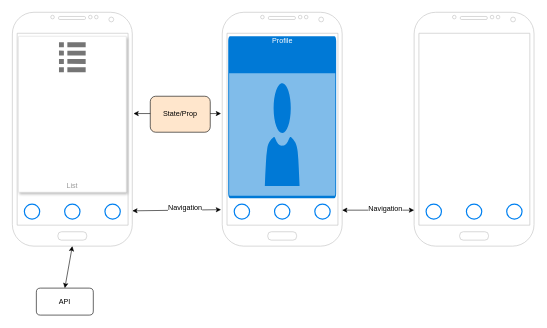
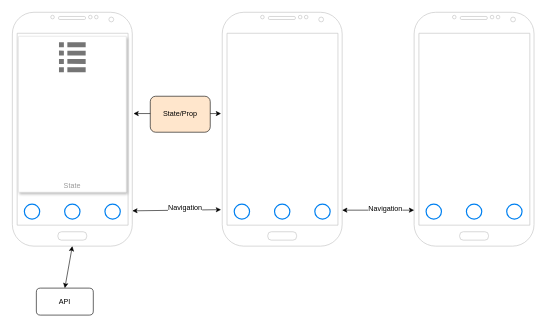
  <mxCell id="0" />
  <mxCell id="1" parent="0" />
  <mxCell id="2" value="" style="verticalLabelPosition=bottom;verticalAlign=top;html=1;shadow=0;dashed=0;strokeWidth=1;shape=mxgraph.android.phone2;strokeColor=#c0c0c0;" vertex="1" parent="1"><mxGeometry x="20" y="20" width="200" height="390" as="geometry" /></mxCell>
- <mxCell id="3" value="List" style="strokeColor=#dddddd;shadow=1;strokeWidth=1;rounded=1;absoluteArcSize=1;arcSize=2;labelPosition=center;verticalLabelPosition=middle;align=center;verticalAlign=bottom;spacingLeft=0;fontColor=#999999;fontSize=12;whiteSpace=wrap;spacingBottom=2;" vertex="1" parent="1"><mxGeometry x="30" y="60" width="180" height="260" as="geometry" /></mxCell>
+ <mxCell id="3" value="State" style="strokeColor=#dddddd;shadow=1;strokeWidth=1;rounded=1;absoluteArcSize=1;arcSize=2;labelPosition=center;verticalLabelPosition=middle;align=center;verticalAlign=bottom;spacingLeft=0;fontColor=#999999;fontSize=12;whiteSpace=wrap;spacingBottom=2;" vertex="1" parent="1"><mxGeometry x="30" y="60" width="180" height="260" as="geometry" /></mxCell>
  <mxCell id="4" value="" style="dashed=0;connectable=0;html=1;fillColor=#757575;strokeColor=none;shape=mxgraph.gcp2.list;part=1;" vertex="1" parent="3"><mxGeometry x="0.5" width="44.5" height="50" relative="1" as="geometry"><mxPoint x="-22.25" y="10" as="offset" /></mxGeometry></mxCell>
  <mxCell id="5" value="" style="verticalLabelPosition=bottom;verticalAlign=top;html=1;shadow=0;dashed=0;strokeWidth=1;shape=mxgraph.android.phone2;strokeColor=#c0c0c0;" vertex="1" parent="1"><mxGeometry x="370" y="20" width="200" height="390" as="geometry" /></mxCell>
- <mxCell id="6" value="Profile" style="html=1;strokeColor=none;fillColor=#0079D6;labelPosition=center;verticalLabelPosition=middle;verticalAlign=top;align=center;fontSize=12;outlineConnect=0;spacingTop=-6;fontColor=#FFFFFF;shape=mxgraph.sitemap.profile;" vertex="1" parent="1"><mxGeometry x="380" y="60" width="180" height="270" as="geometry" /></mxCell>
  <mxCell id="7" value="" style="verticalLabelPosition=bottom;verticalAlign=top;html=1;shadow=0;dashed=0;strokeWidth=1;shape=mxgraph.android.phone2;strokeColor=#c0c0c0;" vertex="1" parent="1"><mxGeometry x="690" y="20" width="200" height="390" as="geometry" /></mxCell>
  <mxCell id="8" value="API" style="rounded=1;whiteSpace=wrap;html=1;" vertex="1" parent="1"><mxGeometry x="60" y="480" width="95" height="45" as="geometry" /></mxCell>
  <mxCell id="9" value="" style="html=1;verticalLabelPosition=bottom;align=center;labelBackgroundColor=#ffffff;verticalAlign=top;strokeWidth=2;strokeColor=#0080F0;shadow=0;dashed=0;shape=mxgraph.ios7.icons.page_navigation;pointerEvents=1" vertex="1" parent="1"><mxGeometry x="40" y="340" width="160" height="24.8" as="geometry" /></mxCell>
  <mxCell id="10" value="" style="html=1;verticalLabelPosition=bottom;align=center;labelBackgroundColor=#ffffff;verticalAlign=top;strokeWidth=2;strokeColor=#0080F0;shadow=0;dashed=0;shape=mxgraph.ios7.icons.page_navigation;pointerEvents=1" vertex="1" parent="1"><mxGeometry x="390" y="340" width="160" height="24.8" as="geometry" /></mxCell>
  <mxCell id="11" value="" style="html=1;verticalLabelPosition=bottom;align=center;labelBackgroundColor=#ffffff;verticalAlign=top;strokeWidth=2;strokeColor=#0080F0;shadow=0;dashed=0;shape=mxgraph.ios7.icons.page_navigation;pointerEvents=1" vertex="1" parent="1"><mxGeometry x="710" y="340" width="160" height="24.8" as="geometry" /></mxCell>
  <mxCell id="12" value="" style="endArrow=classic;startArrow=classic;html=1;exitX=0.5;exitY=0;exitDx=0;exitDy=0;entryX=0.5;entryY=1;entryDx=0;entryDy=0;entryPerimeter=0;" edge="1" parent="1" source="8" target="2"><mxGeometry width="50" height="50" relative="1" as="geometry"><mxPoint x="110" y="500" as="sourcePoint" /><mxPoint x="160" y="450" as="targetPoint" /></mxGeometry></mxCell>
  <mxCell id="13" value="" style="endArrow=classic;startArrow=classic;html=1;exitX=1.01;exitY=0.433;exitDx=0;exitDy=0;exitPerimeter=0;entryX=-0.01;entryY=0.433;entryDx=0;entryDy=0;entryPerimeter=0;" edge="1" parent="1" source="2" target="5"><mxGeometry width="50" height="50" relative="1" as="geometry"><mxPoint x="260" y="330" as="sourcePoint" /><mxPoint x="310" y="280" as="targetPoint" /></mxGeometry></mxCell>
  <mxCell id="14" value="State/Prop" style="rounded=1;whiteSpace=wrap;html=1;fillColor=#ffe6cc;" vertex="1" parent="1"><mxGeometry x="250" y="160" width="100" height="60" as="geometry" /></mxCell>
  <mxCell id="15" value="" style="endArrow=classic;startArrow=classic;html=1;exitX=1;exitY=0.849;exitDx=0;exitDy=0;exitPerimeter=0;entryX=-0.01;entryY=0.844;entryDx=0;entryDy=0;entryPerimeter=0;" edge="1" parent="1" source="2" target="5"><mxGeometry width="50" height="50" relative="1" as="geometry"><mxPoint x="250" y="340" as="sourcePoint" /><mxPoint x="300" y="290" as="targetPoint" /></mxGeometry></mxCell>
  <mxCell id="16" value="Navigation" style="text;html=1;align=center;verticalAlign=middle;resizable=0;points=[];labelBackgroundColor=#ffffff;" vertex="1" connectable="0" parent="15"><mxGeometry x="0.19" y="3" relative="1" as="geometry"><mxPoint as="offset" /></mxGeometry></mxCell>
  <mxCell id="17" value="" style="endArrow=classic;startArrow=classic;html=1;" edge="1" parent="1"><mxGeometry width="50" height="50" relative="1" as="geometry"><mxPoint x="570" y="350" as="sourcePoint" /><mxPoint x="690" y="350" as="targetPoint" /></mxGeometry></mxCell>
  <mxCell id="18" value="Navigation" style="text;html=1;align=center;verticalAlign=middle;resizable=0;points=[];labelBackgroundColor=#ffffff;" vertex="1" connectable="0" parent="17"><mxGeometry x="0.19" y="3" relative="1" as="geometry"><mxPoint as="offset" /></mxGeometry></mxCell>
